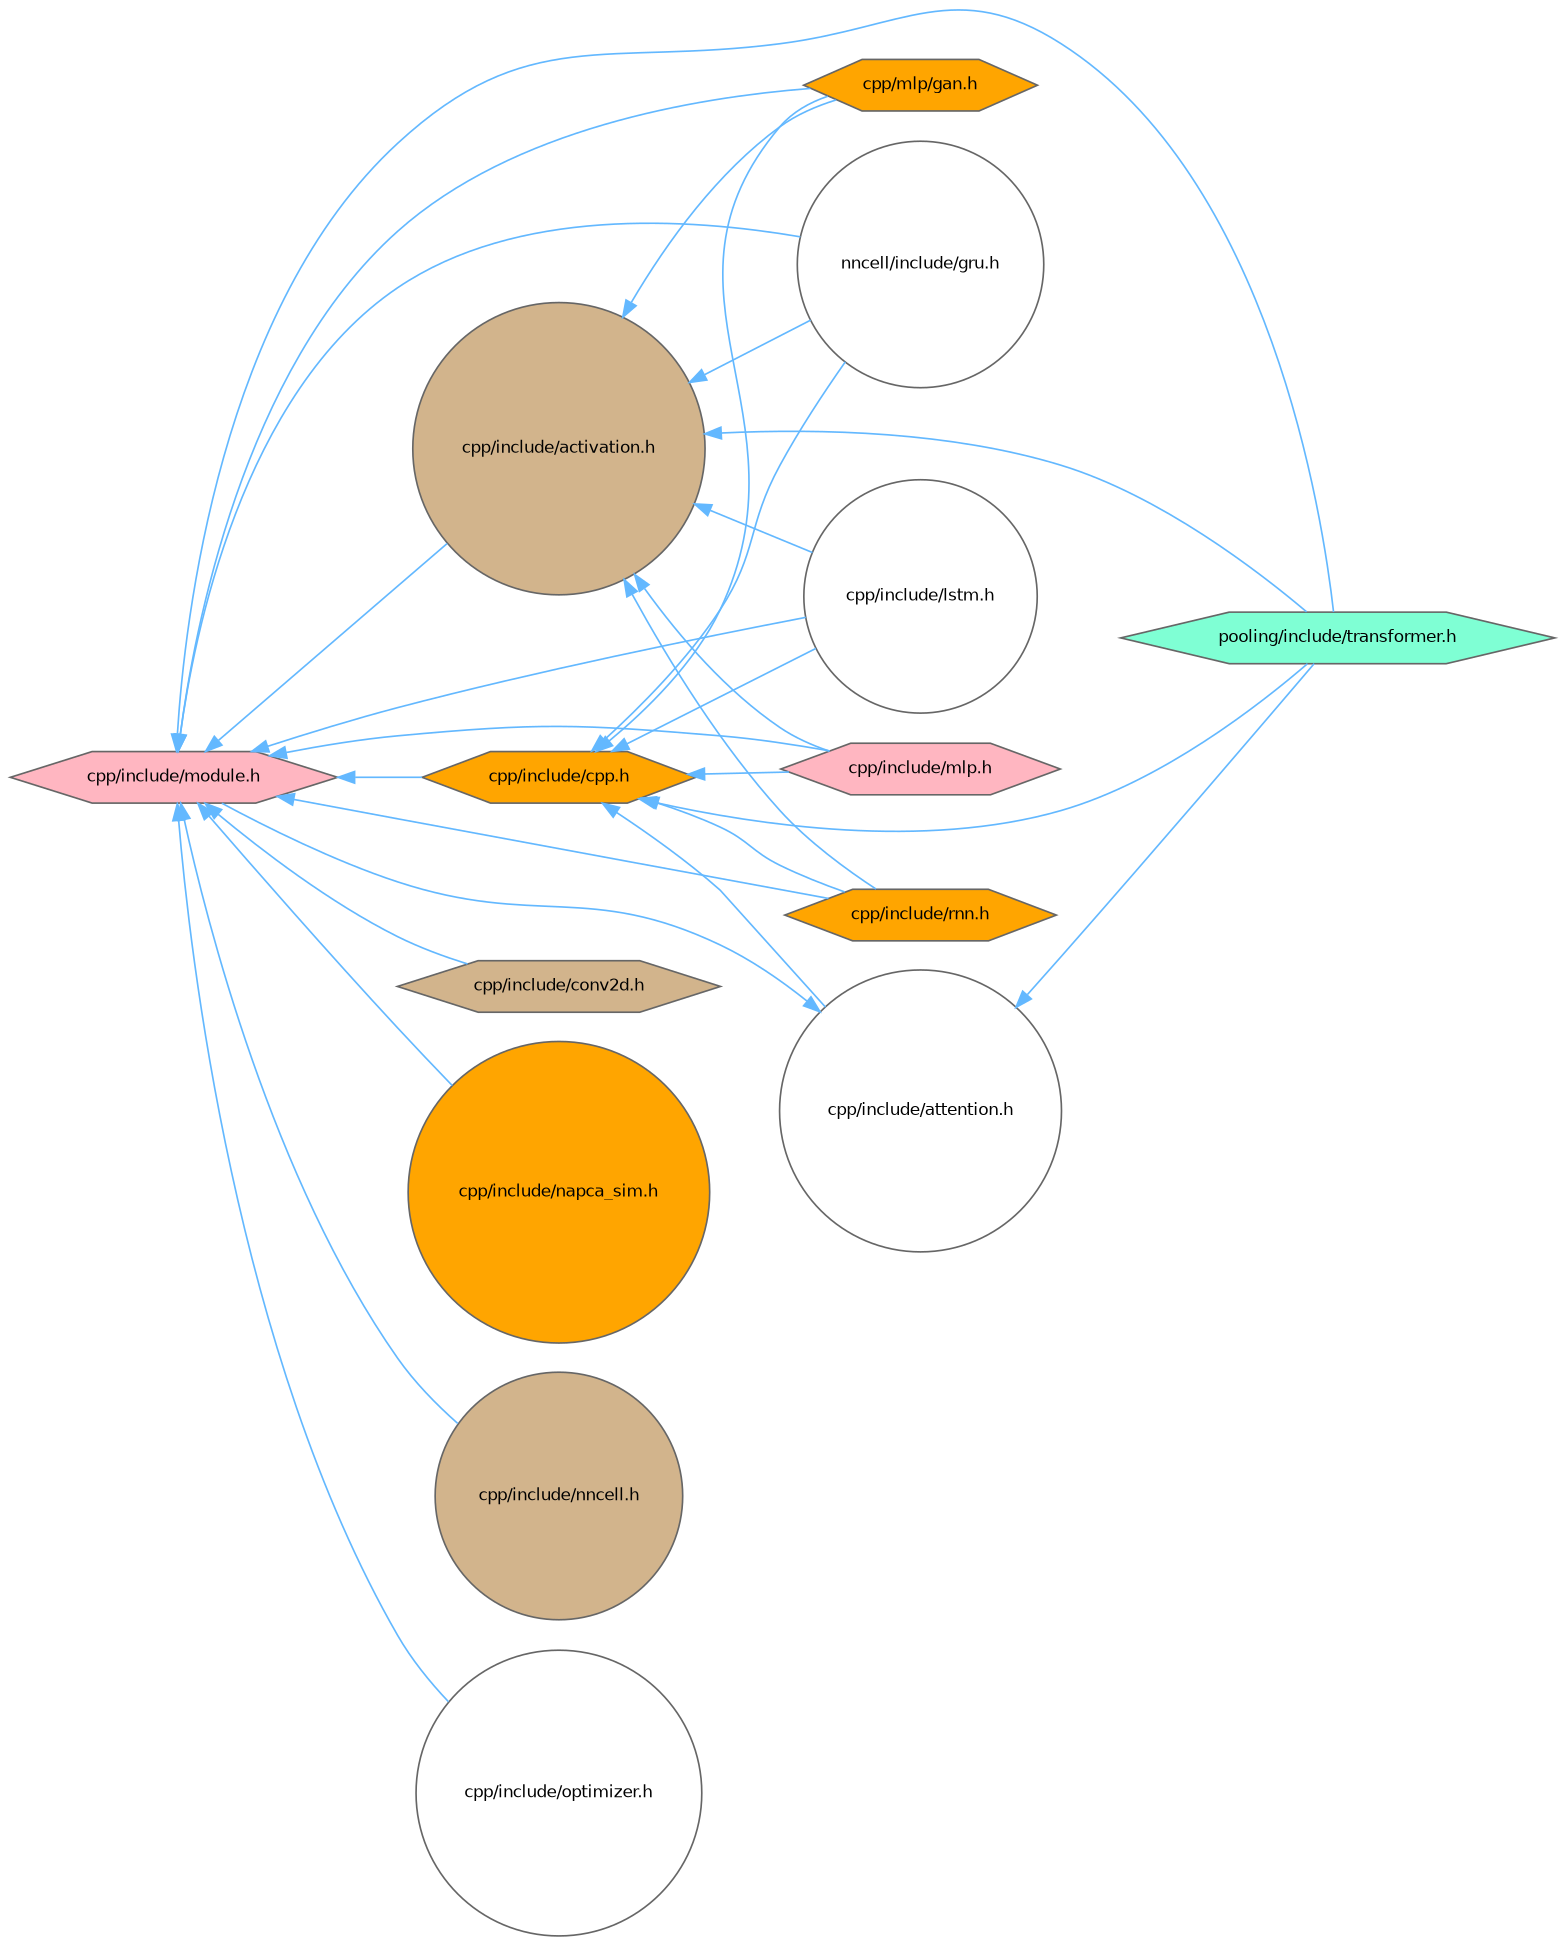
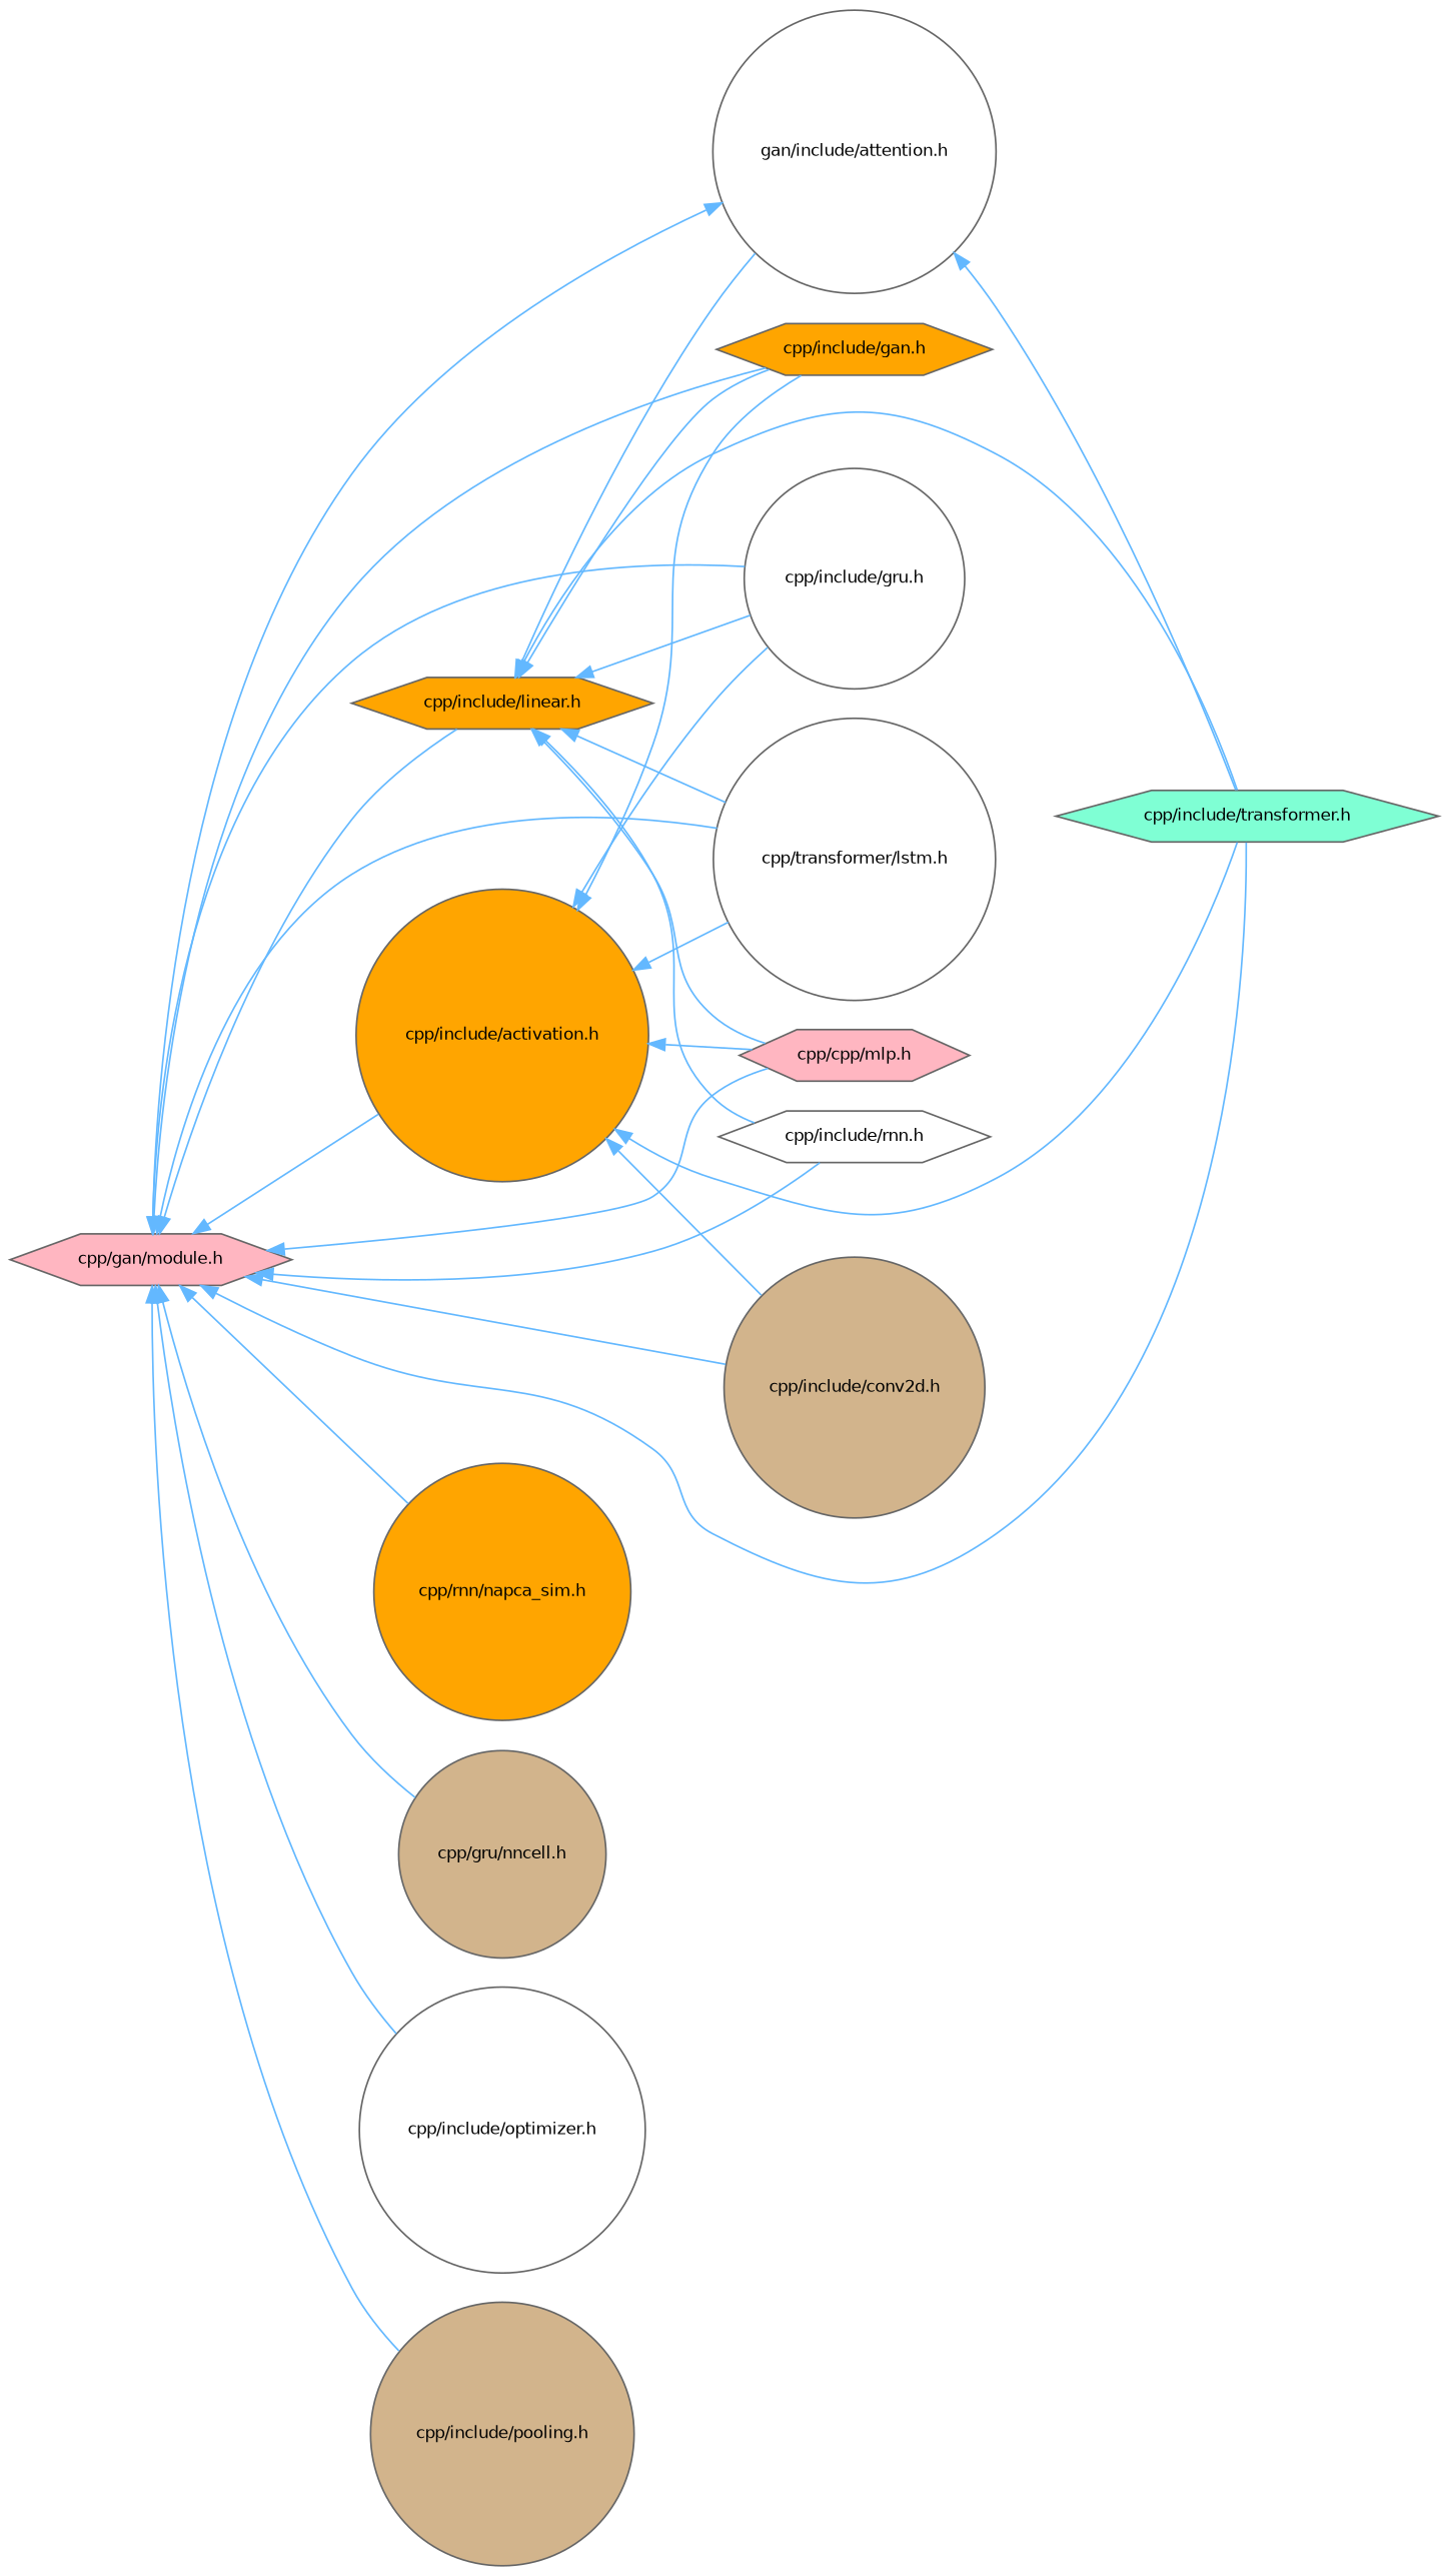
  digraph {
    rankdir=LR
    node [color=grey40 fillcolor=white fontname=Helvetica fontsize=10 shape=circle style=filled]
    edge [color=steelblue1 dir=back fontname=Helvetica fontsize=10 labelfontname=Helvetica labelfontsize=10 style=solid]
-   n1 [color=gray40 fillcolor=lightpink fontcolor=black height=0.2 label="cpp/include/module.h" shape=hexagon width=0.4]
-   n2 [fillcolor=tan height=0.2 label="cpp/include/activation.h" width=0.4]
-   n3 [fillcolor=orange height=0.2 label="cpp/mlp/gan.h" shape=hexagon width=0.4]
-   n4 [height=0.2 label="nncell/include/gru.h" width=0.4]
-   n5 [height=0.2 label="cpp/include/lstm.h" width=0.4]
-   n6 [fillcolor=lightpink height=0.2 label="cpp/include/mlp.h" shape=hexagon width=0.4]
-   n7 [fillcolor=orange height=0.2 label="cpp/include/rnn.h" shape=hexagon width=0.4]
-   n8 [fillcolor=aquamarine height=0.2 label="pooling/include/transformer.h" shape=hexagon width=0.4]
-   n9 [fillcolor=tan height=0.2 label="cpp/include/conv2d.h" shape=hexagon width=0.4]
-   n10 [fillcolor=orange height=0.2 label="cpp/include/cpp.h" shape=hexagon width=0.4]
-   n11 [fillcolor=orange height=0.2 label="cpp/include/napca_sim.h" width=0.4]
-   n12 [fillcolor=tan height=0.2 label="cpp/include/nncell.h" width=0.4]
+   n1 [color=gray40 fillcolor=lightpink fontcolor=black height=0.2 label="cpp/gan/module.h" shape=hexagon width=0.4]
+   n2 [fillcolor=orange height=0.2 label="cpp/include/activation.h" width=0.4]
+   n3 [fillcolor=orange height=0.2 label="cpp/include/gan.h" shape=hexagon width=0.4]
+   n4 [height=0.2 label="cpp/include/gru.h" width=0.4]
+   n5 [height=0.2 label="cpp/transformer/lstm.h" width=0.4]
+   n6 [fillcolor=lightpink height=0.2 label="cpp/cpp/mlp.h" shape=hexagon width=0.4]
+   n7 [height=0.2 label="cpp/include/rnn.h" shape=hexagon width=0.4]
+   n8 [fillcolor=aquamarine height=0.2 label="cpp/include/transformer.h" shape=hexagon width=0.4]
+   n9 [fillcolor=tan height=0.2 label="cpp/include/conv2d.h" width=0.4]
+   n10 [fillcolor=orange height=0.2 label="cpp/include/linear.h" shape=hexagon width=0.4]
+   n11 [fillcolor=orange height=0.2 label="cpp/rnn/napca_sim.h" width=0.4]
+   n12 [fillcolor=tan height=0.2 label="cpp/gru/nncell.h" width=0.4]
    n13 [height=0.2 label="cpp/include/optimizer.h" width=0.4]
-   n15 [height=0.2 label="cpp/include/attention.h" width=0.4]
+   n14 [fillcolor=tan height=0.2 label="cpp/include/pooling.h" width=0.4]
+   n15 [height=0.2 label="gan/include/attention.h" width=0.4]
    n1 -> n2
    n1 -> n3
    n1 -> n4
    n1 -> n5
    n1 -> n6
    n1 -> n7
    n1 -> n8
    n1 -> n9
    n1 -> n10
    n1 -> n11
    n1 -> n12
    n1 -> n13
+   n1 -> n14
    n2 -> n3
    n2 -> n4
    n2 -> n5
    n2 -> n6
-   n2 -> n7
+   n2 -> n9
    n2 -> n8
    n10 -> n3
    n10 -> n4
    n10 -> n5
    n10 -> n6
    n10 -> n7
    n10 -> n8
    n10 -> n15
    n15 -> n1
    n15 -> n8
  }
